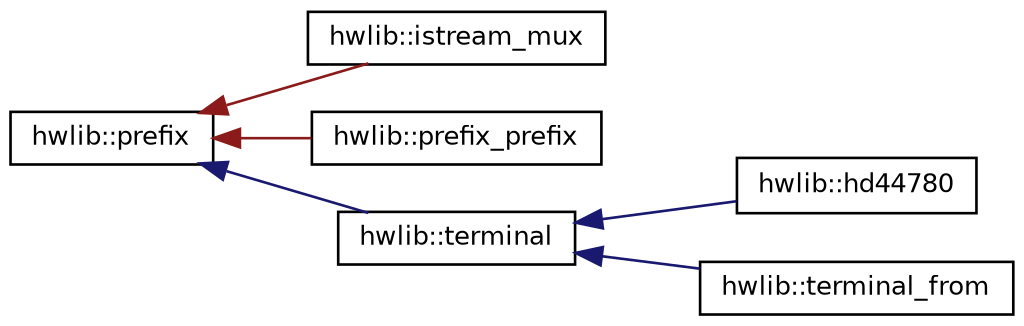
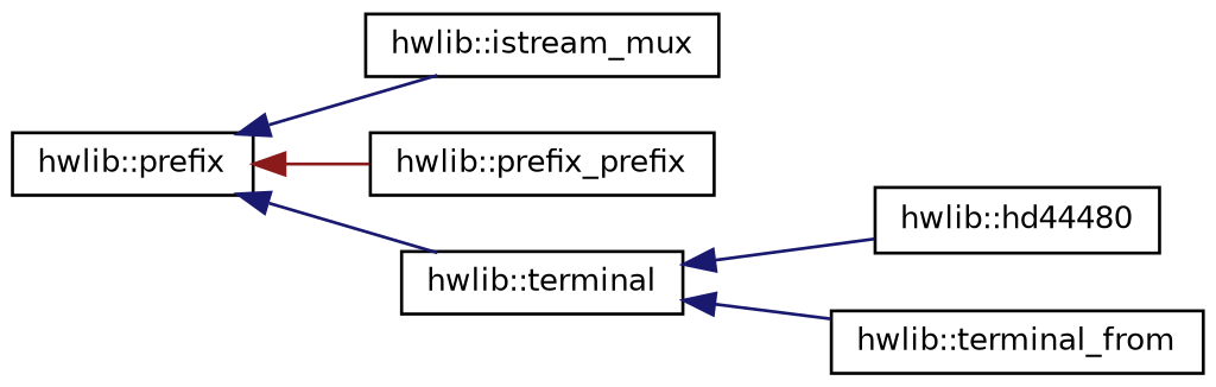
  digraph {
    rankdir=LR
    node [color=black fillcolor=white fontname=Helvetica fontsize=10 shape=record style=filled]
    edge [color=midnightblue dir=back fontname=Helvetica fontsize=10 labelfontname=Helvetica labelfontsize=10 style=solid]
    n1 [height=0.2 label="hwlib::prefix" width=0.4]
    n2 [height=0.2 label="hwlib::istream_mux" width=0.4]
    n3 [height=0.2 label="hwlib::prefix_prefix" width=0.4]
    n4 [height=0.2 label="hwlib::terminal" width=0.4]
-   n5 [height=0.2 label="hwlib::hd44780" width=0.4]
+   n5 [height=0.2 label="hwlib::hd44480" width=0.4]
    n6 [height=0.2 label="hwlib::terminal_from" width=0.4]
-   n1 -> n2 [color=firebrick4]
+   n1 -> n2
    n1 -> n3 [color=firebrick4]
    n1 -> n4
    n4 -> n5
    n4 -> n6
  }
